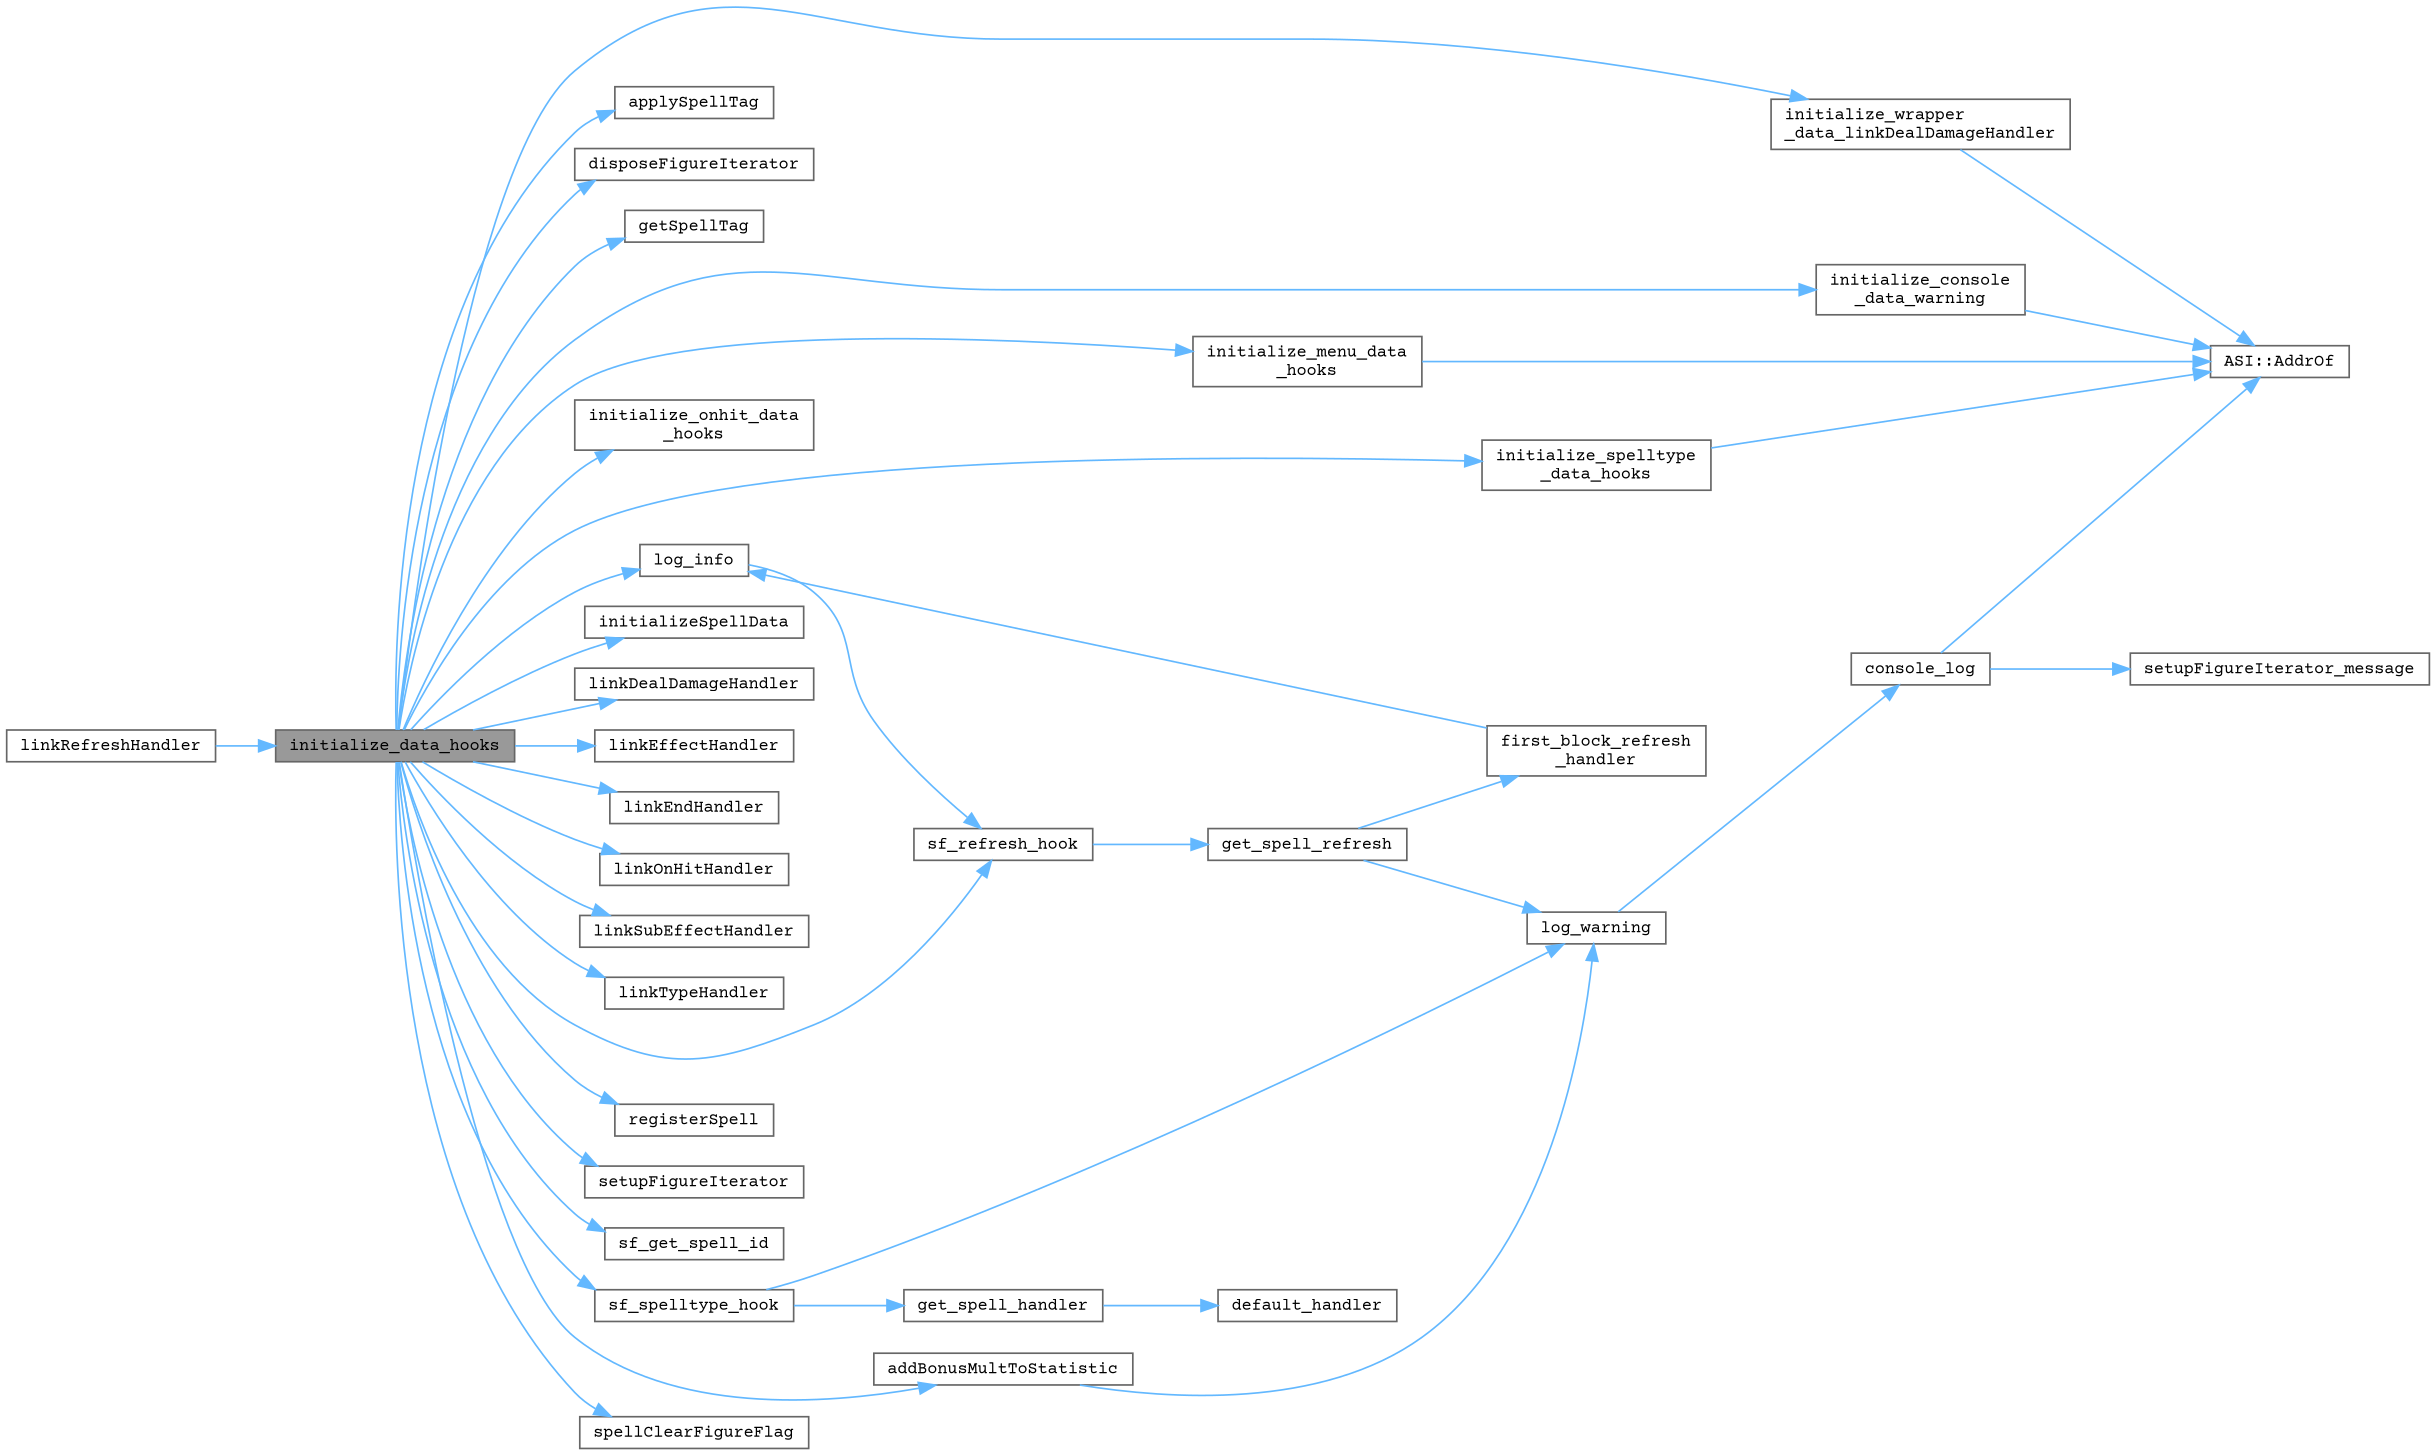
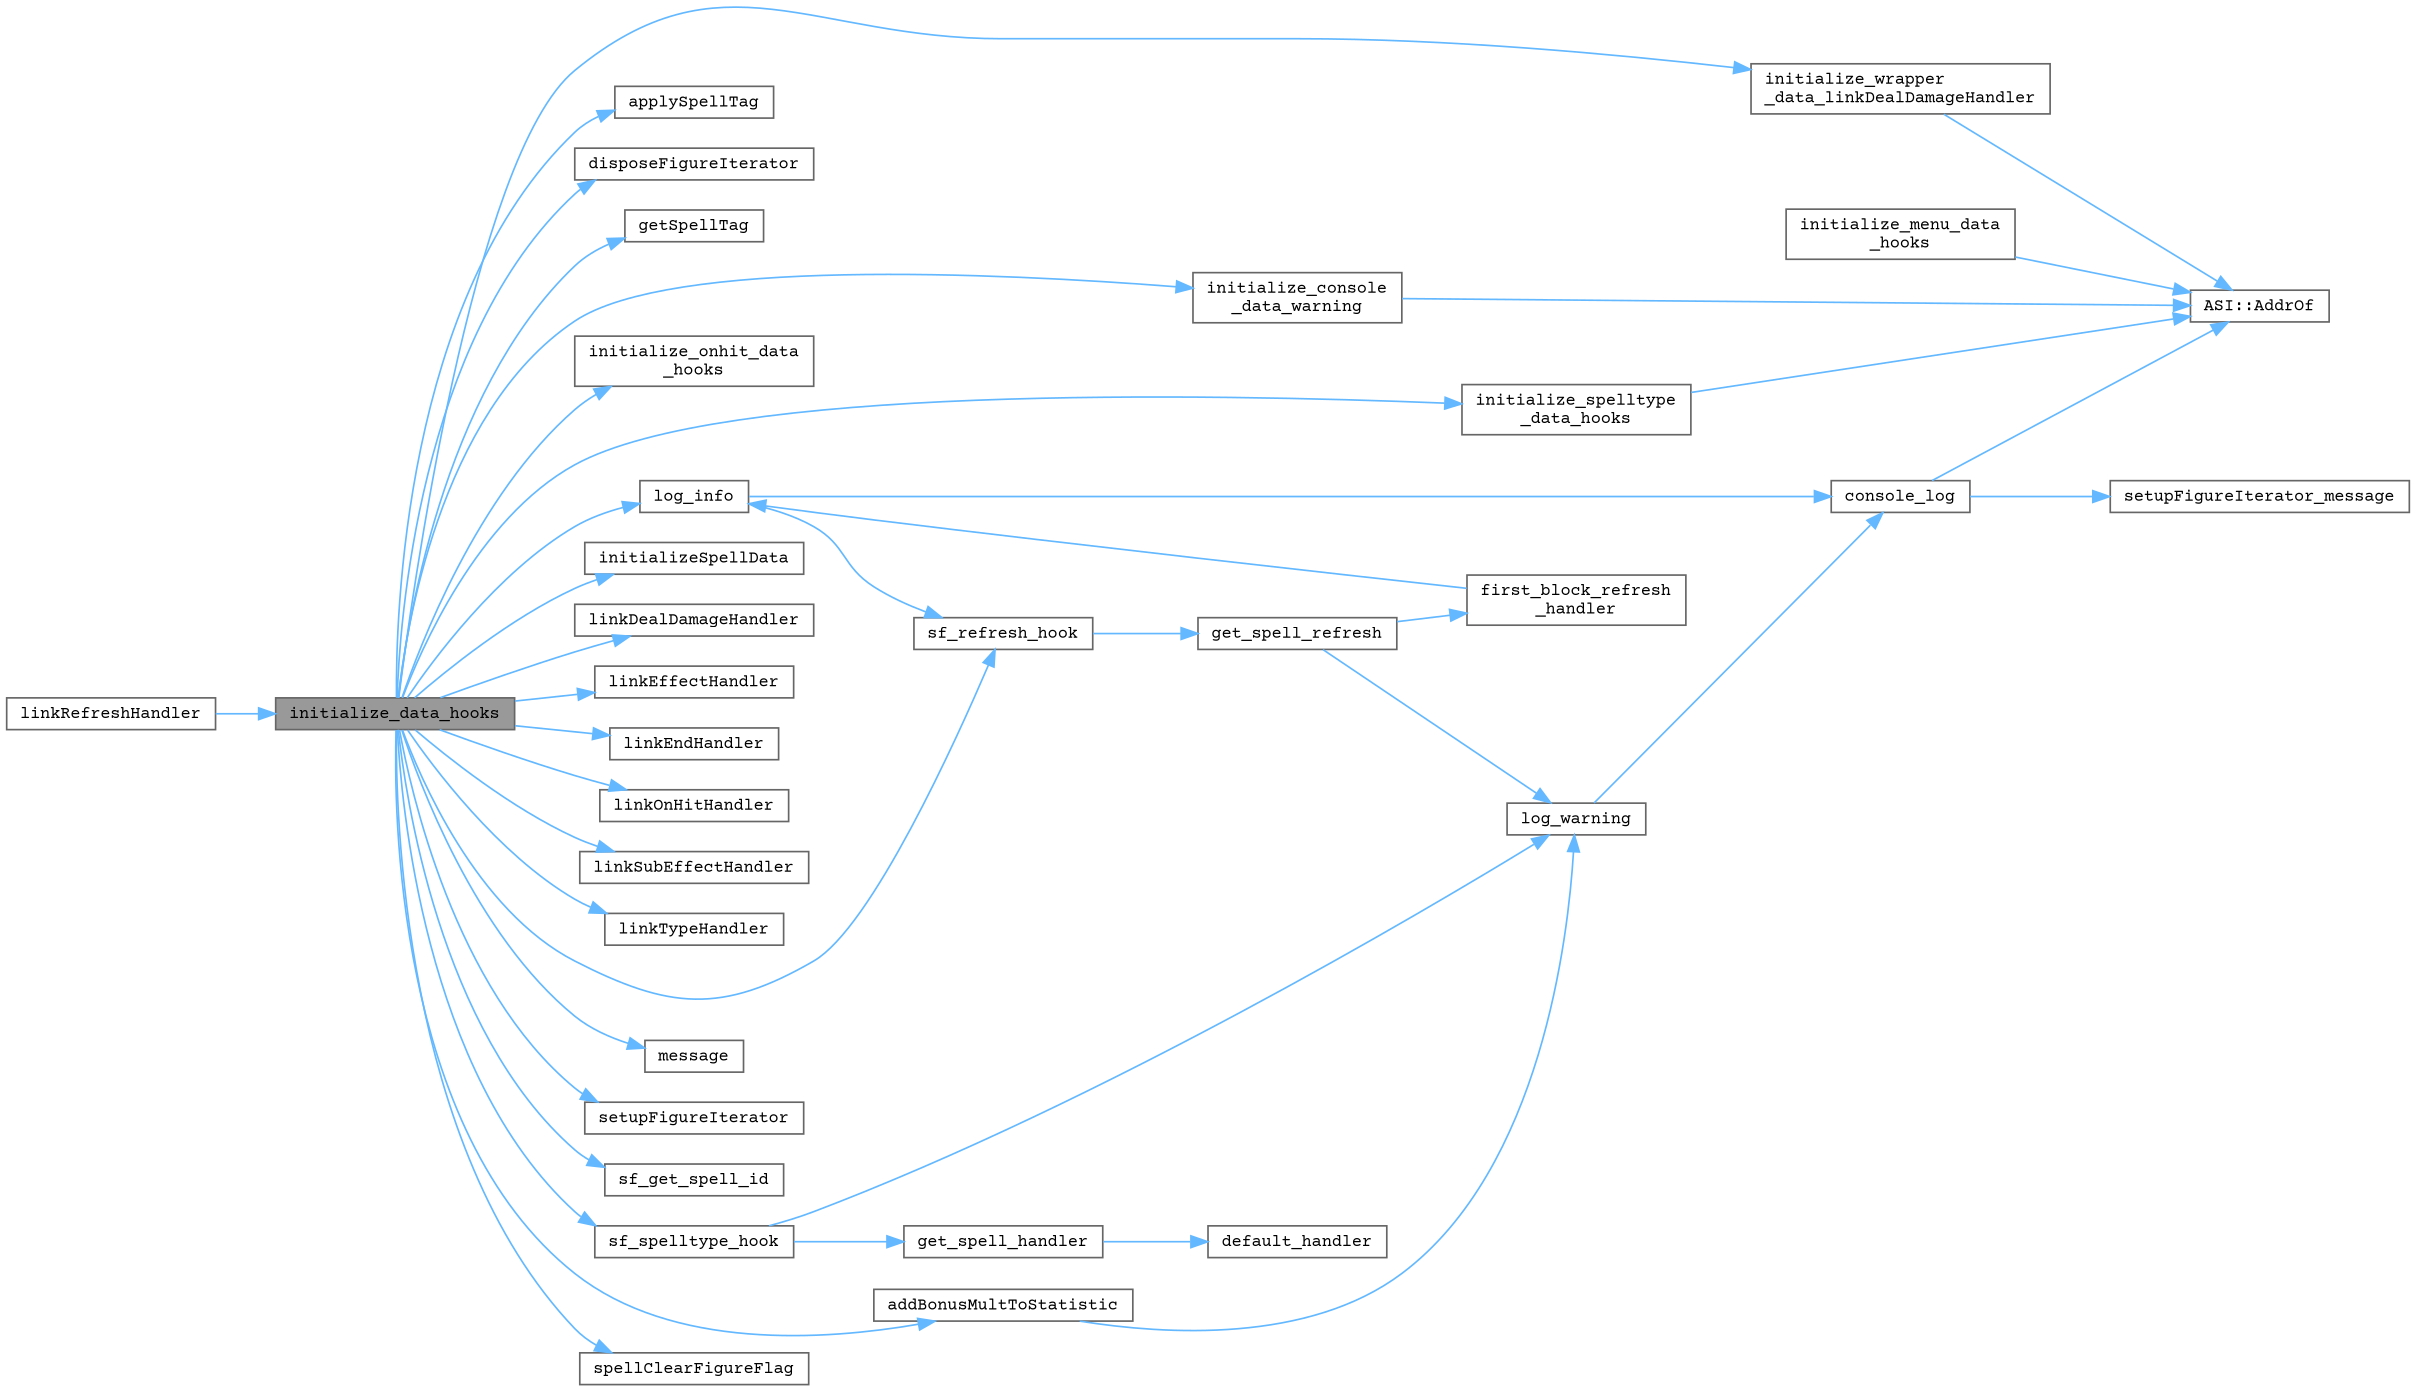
  digraph {
    fontname="Courier Prime"
    rankdir=LR
    node [color=grey40 fillcolor=white fontname="Courier Prime" fontsize=10 shape=box style=filled]
    edge [color=steelblue1 fontname="Courier Prime" fontsize=10 labelfontname=Helvetica labelfontsize=10 style=solid]
    n1 [color=gray40 fillcolor=grey60 fontcolor=black height=0.2 label=initialize_data_hooks width=0.4]
    n2 [height=0.2 label=addBonusMultToStatistic width=0.4]
    n3 [height=0.2 label=applySpellTag width=0.4]
    n4 [height=0.2 label=disposeFigureIterator width=0.4]
    n5 [height=0.2 label=getSpellTag width=0.4]
    n6 [height=0.2 label="initialize_console\l_data_warning" width=0.4]
    n7 [height=0.2 label="initialize_menu_data\l_hooks" width=0.4]
    n8 [height=0.2 label="initialize_onhit_data\l_hooks" width=0.4]
    n9 [height=0.2 label="initialize_spelltype\l_data_hooks" width=0.4]
    n10 [height=0.2 label="initialize_wrapper\l_data_linkDealDamageHandler" width=0.4]
    n11 [height=0.2 label=initializeSpellData width=0.4]
    n12 [height=0.2 label=linkDealDamageHandler width=0.4]
    n13 [height=0.2 label=linkEffectHandler width=0.4]
    n14 [height=0.2 label=linkEndHandler width=0.4]
    n15 [height=0.2 label=linkOnHitHandler width=0.4]
    n16 [height=0.2 label=linkSubEffectHandler width=0.4]
    n17 [height=0.2 label=linkTypeHandler width=0.4]
    n18 [height=0.2 label=log_info width=0.4]
-   n19 [height=0.2 label=registerSpell width=0.4]
+   n19 [height=0.2 label=message width=0.4]
    n20 [height=0.2 label=setupFigureIterator width=0.4]
    n21 [height=0.2 label=sf_get_spell_id width=0.4]
    n22 [height=0.2 label=sf_refresh_hook width=0.4]
    n23 [height=0.2 label=sf_spelltype_hook width=0.4]
    n24 [height=0.2 label=spellClearFigureFlag width=0.4]
    n25 [height=0.2 label=log_warning width=0.4]
    n26 [height=0.2 label="ASI::AddrOf" width=0.4]
    n27 [height=0.2 label=linkRefreshHandler width=0.4]
    n28 [height=0.2 label=console_log width=0.4]
    n29 [height=0.2 label=get_spell_refresh width=0.4]
    n30 [height=0.2 label=get_spell_handler width=0.4]
    n31 [height=0.2 label=setupFigureIterator_message width=0.4]
    n32 [height=0.2 label="first_block_refresh\l_handler" width=0.4]
    n33 [height=0.2 label=default_handler width=0.4]
    n1 -> n2
    n1 -> n3
    n1 -> n4
    n1 -> n5
    n1 -> n6
-   n1 -> n7
    n1 -> n8
    n1 -> n9
    n1 -> n10
    n1 -> n11
    n1 -> n12
    n1 -> n13
    n1 -> n14
    n1 -> n15
    n1 -> n16
    n1 -> n17
    n1 -> n18
    n1 -> n19
    n1 -> n20
    n1 -> n21
    n1 -> n22
    n1 -> n23
    n1 -> n24
    n2 -> n25
    n6 -> n26
    n7 -> n26
    n9 -> n26
    n10 -> n26
    n18 -> n22
+   n18 -> n28
    n22 -> n29
    n23 -> n25
    n23 -> n30
    n25 -> n28
    n27 -> n1
    n28 -> n26
    n28 -> n31
    n29 -> n25
    n29 -> n32
    n30 -> n33
    n32 -> n18
  }
